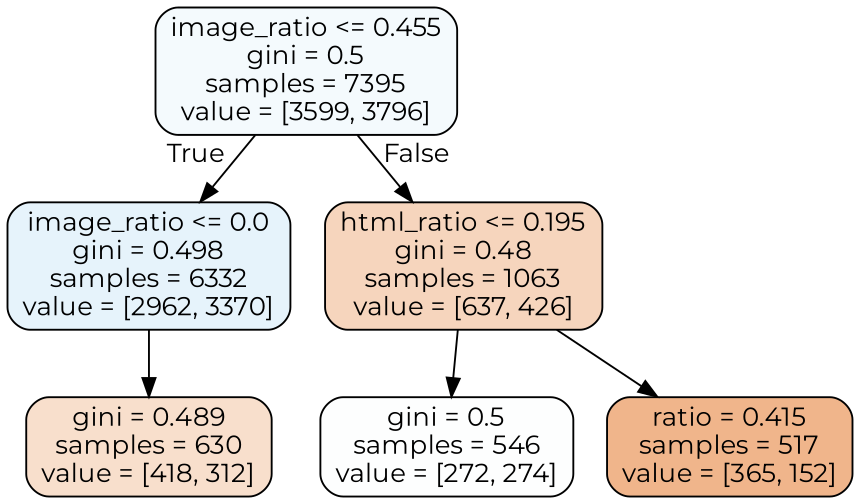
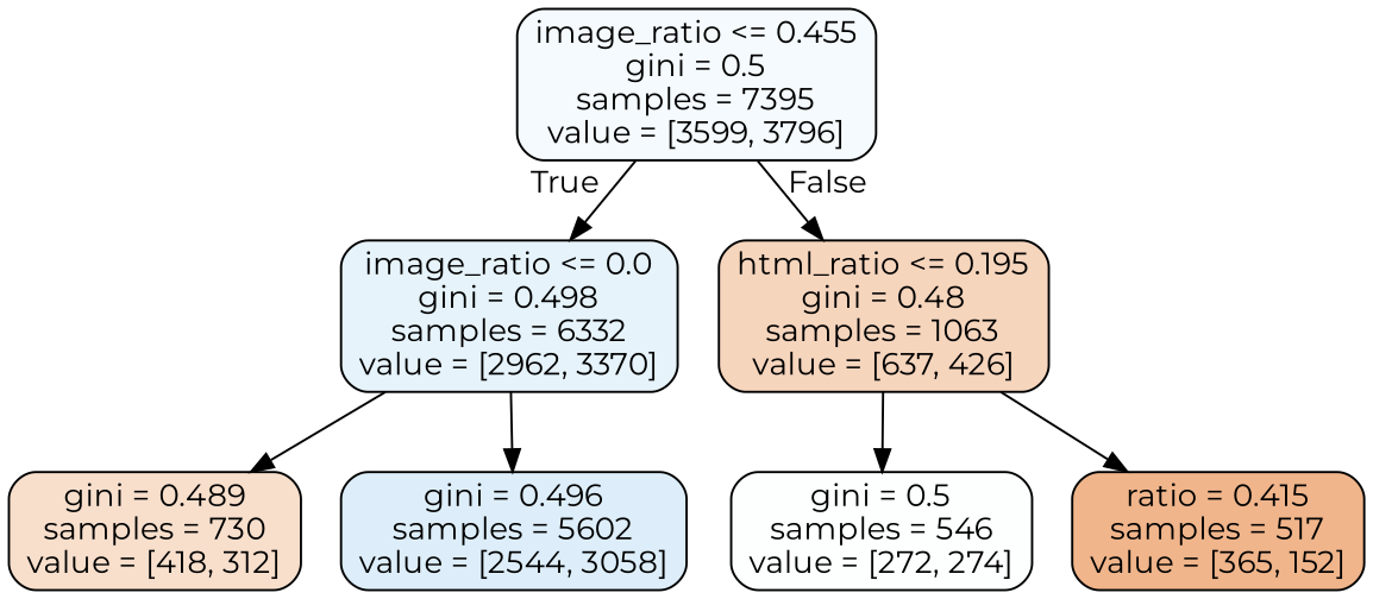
  digraph {
    fontname=Montserrat
    node [color=black fontname=Montserrat shape=box style="filled, rounded"]
    edge [fontname=Montserrat]
    n1 [fillcolor="#399de50d" label="image_ratio <= 0.455\ngini = 0.5\nsamples = 7395\nvalue = [3599, 3796]"]
    n2 [fillcolor="#399de51f" label="image_ratio <= 0.0\ngini = 0.498\nsamples = 6332\nvalue = [2962, 3370]"]
    n3 [fillcolor="#e5813954" label="html_ratio <= 0.195\ngini = 0.48\nsamples = 1063\nvalue = [637, 426]"]
-   n4 [fillcolor="#e5813941" label="gini = 0.489\nsamples = 630\nvalue = [418, 312]"]
+   n4 [fillcolor="#e5813941" label="gini = 0.489\nsamples = 730\nvalue = [418, 312]"]
+   n5 [fillcolor="#399de52b" label="gini = 0.496\nsamples = 5602\nvalue = [2544, 3058]"]
    n6 [fillcolor="#399de502" label="gini = 0.5\nsamples = 546\nvalue = [272, 274]"]
    n7 [fillcolor="#e5813995" label="ratio = 0.415\nsamples = 517\nvalue = [365, 152]"]
    n1 -> n2 [headlabel=True labelangle=45 labeldistance=2.5]
    n1 -> n3 [headlabel=False labelangle=-45 labeldistance=2.5]
    n2 -> n4
+   n2 -> n5
    n3 -> n6
    n3 -> n7
  }
